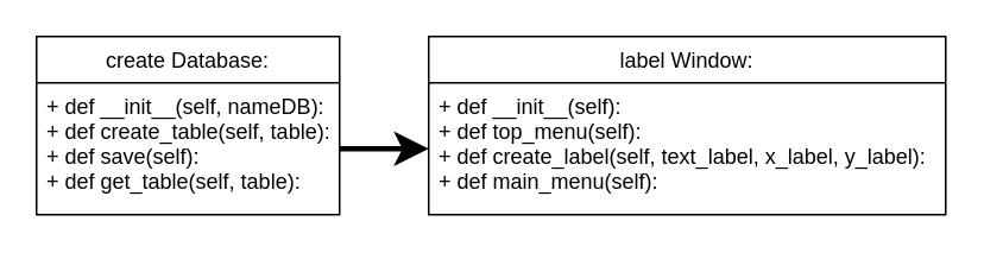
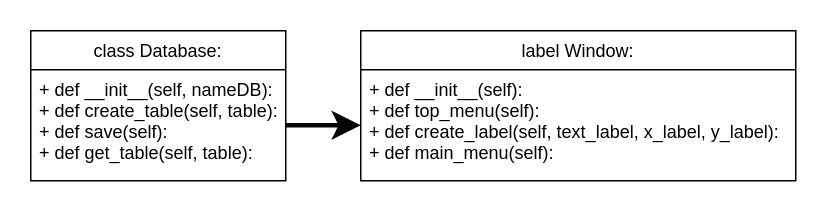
  <mxCell id="0" />
  <mxCell id="1" parent="0" />
- <mxCell id="2" value="create Database:" style="swimlane;fontStyle=0;childLayout=stackLayout;horizontal=1;startSize=26;horizontalStack=0;resizeParent=1;resizeParentMax=0;resizeLast=0;collapsible=1;marginBottom=0;" vertex="1" parent="1"><mxGeometry x="20" y="20" width="170" height="100" as="geometry" /></mxCell>
+ <mxCell id="2" value="class Database:" style="swimlane;fontStyle=0;childLayout=stackLayout;horizontal=1;startSize=26;horizontalStack=0;resizeParent=1;resizeParentMax=0;resizeLast=0;collapsible=1;marginBottom=0;" vertex="1" parent="1"><mxGeometry x="20" y="20" width="170" height="100" as="geometry" /></mxCell>
  <mxCell id="3" value="+ def __init__(self, nameDB):&#10;+ def create_table(self, table):&#10;+ def save(self):&#10;+ def get_table(self, table):" style="text;strokeColor=none;fillColor=none;align=left;verticalAlign=top;spacingLeft=4;spacingRight=4;overflow=hidden;rotatable=0;points=[[0,0.5],[1,0.5]];portConstraint=eastwest;" vertex="1" parent="2"><mxGeometry y="26" width="170" height="74" as="geometry" /></mxCell>
  <mxCell id="4" value="label Window:" style="swimlane;fontStyle=0;childLayout=stackLayout;horizontal=1;startSize=26;horizontalStack=0;resizeParent=1;resizeParentMax=0;resizeLast=0;collapsible=1;marginBottom=0;" vertex="1" parent="1"><mxGeometry x="240" y="20" width="290" height="100" as="geometry" /></mxCell>
  <mxCell id="5" value="+ def __init__(self):&#10;+ def top_menu(self):&#10;+ def create_label(self, text_label, x_label, y_label):&#10;+ def main_menu(self):" style="text;strokeColor=none;fillColor=none;align=left;verticalAlign=top;spacingLeft=4;spacingRight=4;overflow=hidden;rotatable=0;points=[[0,0.5],[1,0.5]];portConstraint=eastwest;" vertex="1" parent="4"><mxGeometry y="26" width="290" height="74" as="geometry" /></mxCell>
  <mxCell id="6" value="" style="endArrow=classic;html=1;exitX=1;exitY=0.5;exitDx=0;exitDy=0;entryX=0;entryY=0.5;entryDx=0;entryDy=0;jumpSize=10;endSize=10;strokeWidth=3;" edge="1" parent="1" source="3" target="5"><mxGeometry width="50" height="50" relative="1" as="geometry"><mxPoint x="250" y="190" as="sourcePoint" /><mxPoint x="248" y="-23" as="targetPoint" /></mxGeometry></mxCell>
